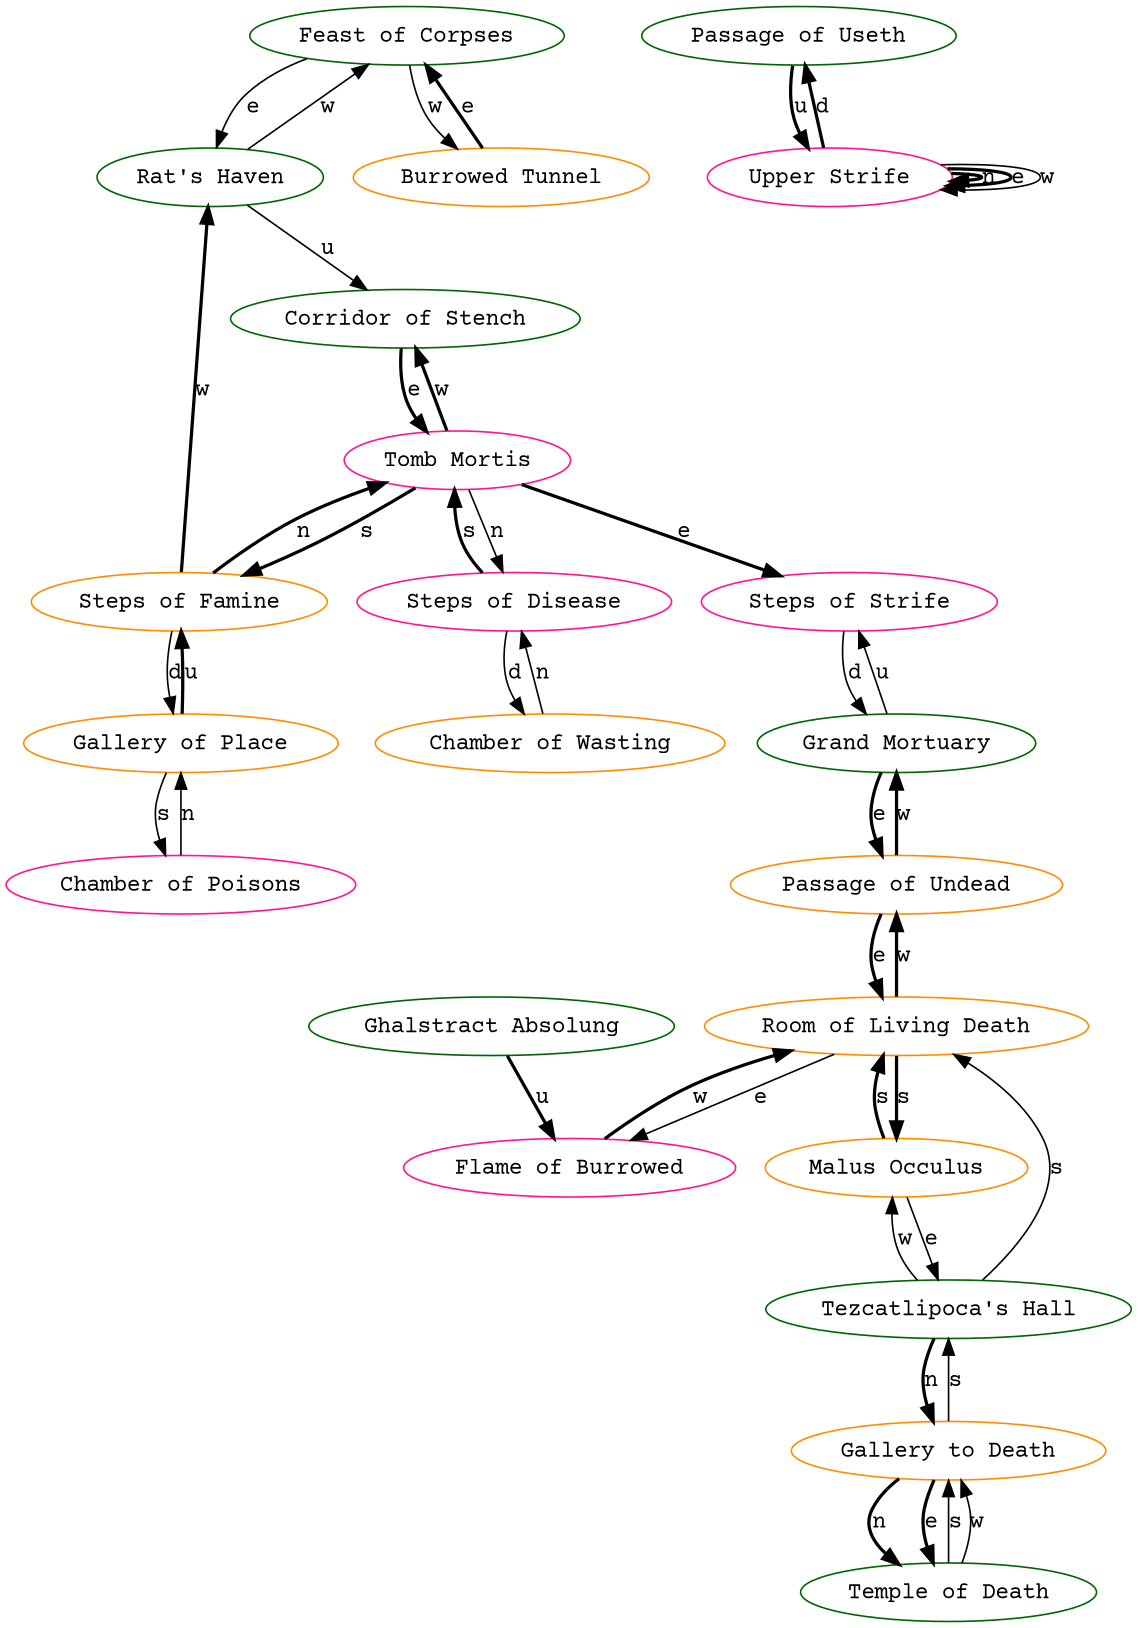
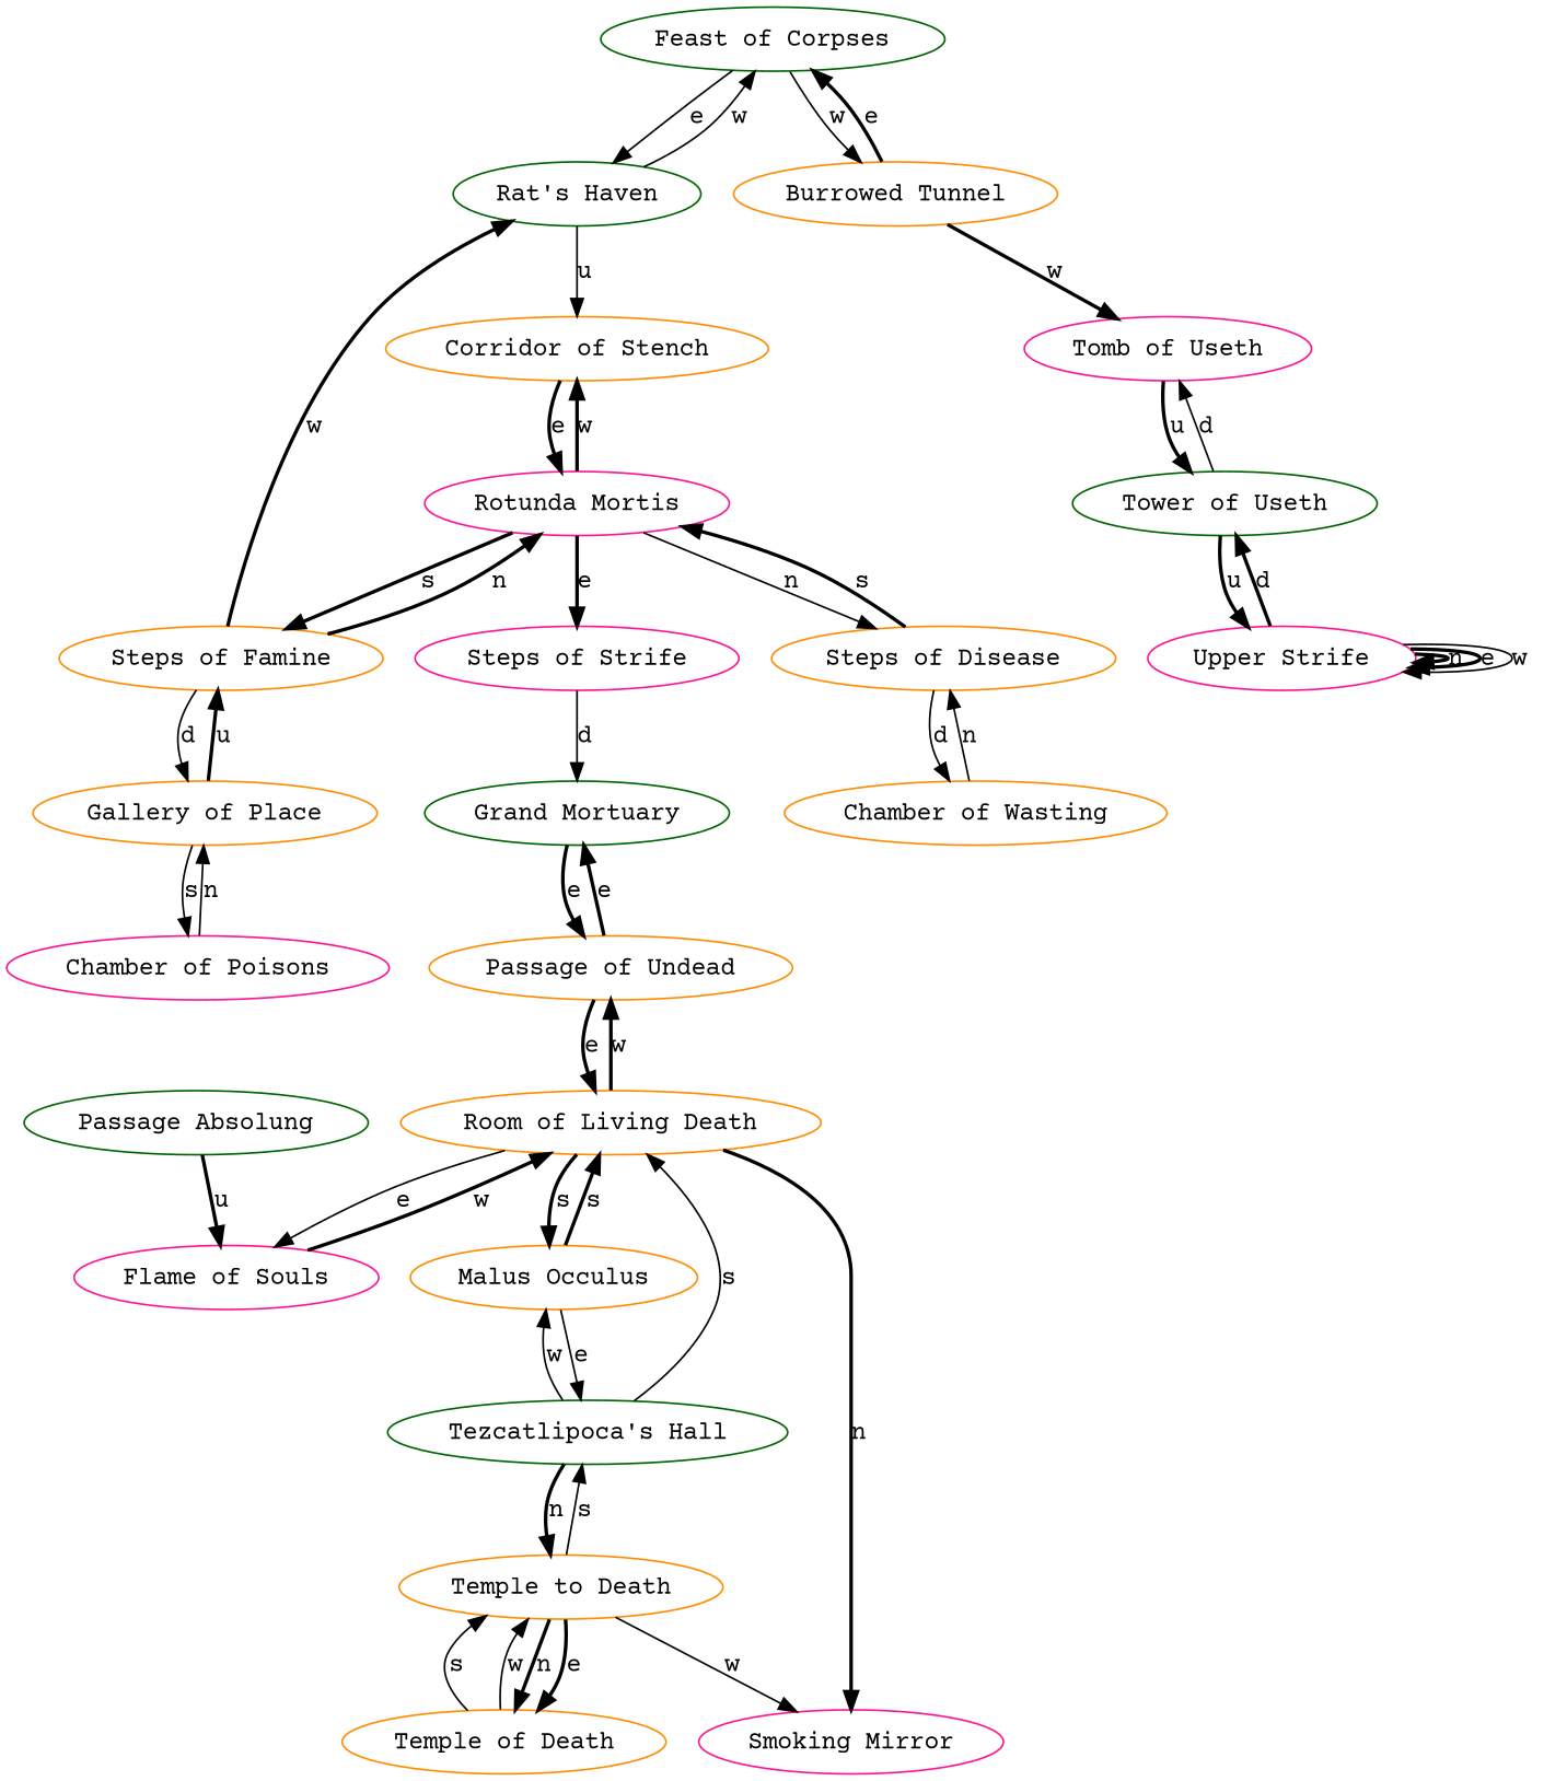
  digraph {
    fontname="Courier Prime"
    node [color=darkorange fontname="Courier Prime"]
    edge [fontname="Courier Prime" style=bold]
    n1 [color=darkgreen label="Feast of Corpses"]
    n2 [color=darkgreen label="Rat's Haven"]
    n3 [label="Burrowed Tunnel"]
-   n4 [color=darkgreen label="Corridor of Stench"]
-   n6 [color=deeppink label="Tomb Mortis"]
-   n7 [color=darkgreen label="Passage of Useth"]
+   n4 [label="Corridor of Stench"]
+   n5 [color=deeppink label="Tomb of Useth"]
+   n6 [color=deeppink label="Rotunda Mortis"]
+   n7 [color=darkgreen label="Tower of Useth"]
    n8 [color=deeppink label="Upper Strife"]
-   n9 [color=deeppink label="Steps of Disease"]
+   n9 [label="Steps of Disease"]
    n10 [label="Steps of Famine"]
    n11 [color=deeppink label="Steps of Strife"]
    n12 [label="Chamber of Wasting"]
    n13 [label="Gallery of Place"]
    n14 [color=darkgreen label="Grand Mortuary"]
    n15 [color=deeppink label="Chamber of Poisons"]
    n16 [label="Passage of Undead"]
    n17 [label="Room of Living Death"]
    n18 [label="Malus Occulus"]
-   n19 [color=deeppink label="Flame of Burrowed"]
+   n19 [color=deeppink label="Flame of Souls"]
+   n20 [color=deeppink label="Smoking Mirror"]
    n21 [color=darkgreen label="Tezcatlipoca's Hall"]
-   n22 [label="Gallery to Death"]
-   n23 [color=darkgreen label="Ghalstract Absolung"]
-   n24 [color=darkgreen label="Temple of Death"]
+   n22 [label="Temple to Death"]
+   n23 [color=darkgreen label="Passage Absolung"]
+   n24 [label="Temple of Death"]
    n1 -> n2 [label=e style=solid]
    n1 -> n3 [label=w style=solid]
    n2 -> n1 [label=w style=solid]
    n2 -> n4 [label=u style=solid]
    n3 -> n1 [label=e]
+   n3 -> n5 [label=w]
    n4 -> n6 [label=e]
+   n5 -> n7 [label=u]
    n6 -> n4 [label=w]
    n6 -> n9 [label=n style=solid]
    n6 -> n10 [label=s]
    n6 -> n11 [label=e]
+   n7 -> n5 [label=d style=solid]
    n7 -> n8 [label=u]
    n8 -> n7 [label=d]
    n8 -> n8 [label=n]
    n8 -> n8 [label=e]
    n8 -> n8 [label=w style=solid]
    n9 -> n6 [label=s]
    n9 -> n12 [label=d style=solid]
    n10 -> n2 [label=w]
    n10 -> n6 [label=n]
    n10 -> n13 [label=d style=solid]
    n11 -> n14 [label=d style=solid]
    n12 -> n9 [label=n style=solid]
    n13 -> n10 [label=u]
    n13 -> n15 [label=s style=solid]
-   n14 -> n11 [label=u style=solid]
    n14 -> n16 [label=e]
    n15 -> n13 [label=n style=solid]
-   n16 -> n14 [label=w]
+   n16 -> n14 [label=e]
    n16 -> n17 [label=e]
    n17 -> n16 [label=w]
    n17 -> n18 [label=s]
    n17 -> n19 [label=e style=solid]
+   n17 -> n20 [label=n]
    n18 -> n17 [label=s]
    n18 -> n21 [label=e style=solid]
    n19 -> n17 [label=w]
    n21 -> n17 [label=s style=solid]
    n21 -> n18 [label=w style=solid]
    n21 -> n22 [label=n]
+   n22 -> n20 [label=w style=solid]
    n22 -> n21 [label=s style=solid]
    n22 -> n24 [label=n]
    n22 -> n24 [label=e]
    n23 -> n19 [label=u]
    n24 -> n22 [label=s style=solid]
    n24 -> n22 [label=w style=solid]
  }
